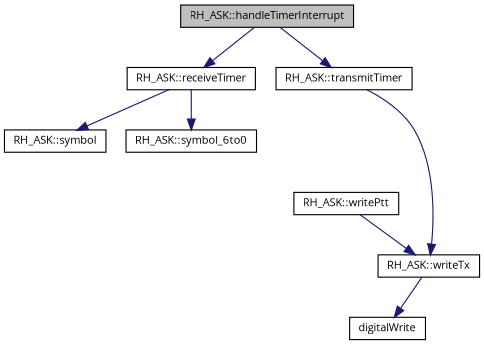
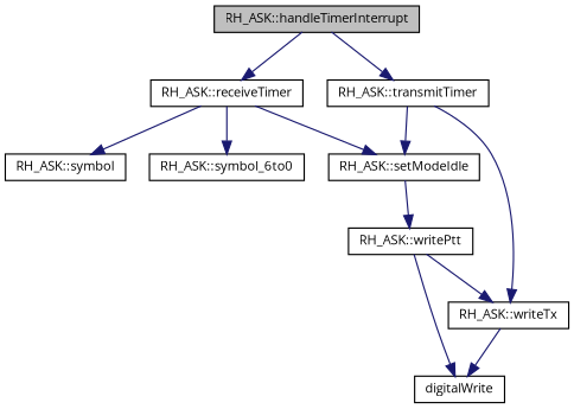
  digraph {
    fontname="Open Sans"
    rankdir=TB
    node [color=black fillcolor=white fontname="Open Sans" fontsize=10 shape=record style=filled]
    edge [color=midnightblue fontname="Open Sans" fontsize=10 labelfontname=Helvetica labelfontsize=10 style=solid]
    n1 [fillcolor=grey75 fontcolor=black height=0.2 label="RH_ASK::handleTimerInterrupt" width=0.4]
    n2 [height=0.2 label="RH_ASK::receiveTimer" width=0.4]
    n3 [height=0.2 label="RH_ASK::transmitTimer" width=0.4]
    n4 [height=0.2 label="RH_ASK::symbol" width=0.4]
+   n5 [height=0.2 label="RH_ASK::setModeIdle" width=0.4]
    n6 [height=0.2 label="RH_ASK::symbol_6to0" width=0.4]
    n7 [height=0.2 label="RH_ASK::writeTx" width=0.4]
    n8 [height=0.2 label="RH_ASK::writePtt" width=0.4]
    n9 [height=0.2 label=digitalWrite width=0.4]
    n1 -> n2
    n1 -> n3
    n2 -> n4
+   n2 -> n5
    n2 -> n6
+   n3 -> n5
    n3 -> n7
+   n5 -> n8
    n7 -> n9
    n8 -> n7
+   n8 -> n9
  }
